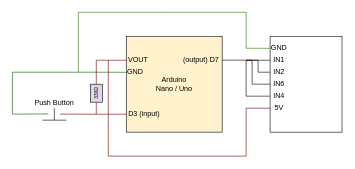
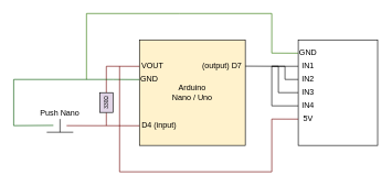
  <mxCell id="0" />
  <mxCell id="1" parent="0" />
  <mxCell id="2" value="Arduino&lt;br&gt;Nano / Uno" style="rounded=0;whiteSpace=wrap;html=1;fillColor=#fff2cc;" parent="1" vertex="1"><mxGeometry x="210" y="60" width="160" height="160" as="geometry" /></mxCell>
  <mxCell id="3" value="VOUT" style="text;html=1;strokeColor=none;fillColor=none;align=center;verticalAlign=middle;whiteSpace=wrap;rounded=0;" parent="1" vertex="1"><mxGeometry x="210" y="90" width="40" height="20" as="geometry" /></mxCell>
  <mxCell id="4" value="GND" style="text;html=1;strokeColor=none;fillColor=none;align=center;verticalAlign=middle;whiteSpace=wrap;rounded=0;" parent="1" vertex="1"><mxGeometry x="210" y="110" width="30" height="20" as="geometry" /></mxCell>
  <mxCell id="5" value="" style="endArrow=none;html=1;exitX=-0.006;exitY=0.144;exitDx=0;exitDy=0;exitPerimeter=0;fillColor=#008a00;strokeColor=#005700;rounded=0;" parent="1" edge="1"><mxGeometry width="50" height="50" relative="1" as="geometry"><mxPoint x="210" y="120.16" as="sourcePoint" /><mxPoint x="170" y="120" as="targetPoint" /></mxGeometry></mxCell>
- <mxCell id="6" value="D3 (input)" style="text;html=1;strokeColor=none;fillColor=none;align=center;verticalAlign=middle;whiteSpace=wrap;rounded=0;" parent="1" vertex="1"><mxGeometry x="210" y="180" width="60" height="20" as="geometry" /></mxCell>
+ <mxCell id="6" value="D4 (input)" style="text;html=1;strokeColor=none;fillColor=none;align=center;verticalAlign=middle;whiteSpace=wrap;rounded=0;" parent="1" vertex="1"><mxGeometry x="210" y="180" width="60" height="20" as="geometry" /></mxCell>
  <mxCell id="7" value="" style="endArrow=none;html=1;exitX=-0.006;exitY=0.144;exitDx=0;exitDy=0;exitPerimeter=0;fillColor=#a20025;strokeColor=#6F0000;" parent="1" edge="1"><mxGeometry width="50" height="50" relative="1" as="geometry"><mxPoint x="210" y="190.16" as="sourcePoint" /><mxPoint x="100" y="190" as="targetPoint" /></mxGeometry></mxCell>
  <mxCell id="8" value="" style="endArrow=none;html=1;exitX=-0.006;exitY=0.144;exitDx=0;exitDy=0;exitPerimeter=0;fillColor=#a20025;strokeColor=#6F0000;entryX=0.5;entryY=0;entryDx=0;entryDy=0;rounded=0;" parent="1" target="29" edge="1"><mxGeometry width="50" height="50" relative="1" as="geometry"><mxPoint x="210" y="100.08" as="sourcePoint" /><mxPoint x="170" y="99.92" as="targetPoint" /><Array as="points"><mxPoint x="160" y="100" /></Array></mxGeometry></mxCell>
  <mxCell id="9" value="" style="endArrow=none;html=1;exitX=-0.006;exitY=0.144;exitDx=0;exitDy=0;exitPerimeter=0;" parent="1" edge="1"><mxGeometry width="50" height="50" relative="1" as="geometry"><mxPoint x="410" y="99.94" as="sourcePoint" /><mxPoint x="370" y="99.78" as="targetPoint" /></mxGeometry></mxCell>
  <mxCell id="10" value="(output) D7" style="text;html=1;strokeColor=none;fillColor=none;align=center;verticalAlign=middle;whiteSpace=wrap;rounded=0;" parent="1" vertex="1"><mxGeometry x="300" y="90" width="70" height="20" as="geometry" /></mxCell>
  <mxCell id="11" value="" style="rounded=0;whiteSpace=wrap;html=1;" parent="1" vertex="1"><mxGeometry x="450" y="60" width="120" height="160" as="geometry" /></mxCell>
  <mxCell id="12" value="" style="endArrow=none;html=1;" parent="1" edge="1"><mxGeometry width="50" height="50" relative="1" as="geometry"><mxPoint x="450" y="100" as="sourcePoint" /><mxPoint x="410" y="100" as="targetPoint" /></mxGeometry></mxCell>
  <mxCell id="13" value="" style="endArrow=none;html=1;rounded=0;" parent="1" edge="1"><mxGeometry width="50" height="50" relative="1" as="geometry"><mxPoint x="450" y="120" as="sourcePoint" /><mxPoint x="410" y="100" as="targetPoint" /><Array as="points"><mxPoint x="450" y="120" /><mxPoint x="430" y="120" /><mxPoint x="430" y="100" /></Array></mxGeometry></mxCell>
  <mxCell id="14" value="" style="endArrow=none;html=1;rounded=0;" parent="1" edge="1"><mxGeometry width="50" height="50" relative="1" as="geometry"><mxPoint x="450" y="140" as="sourcePoint" /><mxPoint x="410" y="100" as="targetPoint" /><Array as="points"><mxPoint x="420" y="140" /><mxPoint x="420" y="100" /></Array></mxGeometry></mxCell>
  <mxCell id="15" value="" style="endArrow=none;html=1;rounded=0;" parent="1" edge="1"><mxGeometry width="50" height="50" relative="1" as="geometry"><mxPoint x="450" y="160" as="sourcePoint" /><mxPoint x="410" y="100" as="targetPoint" /><Array as="points"><mxPoint x="410" y="160" /></Array></mxGeometry></mxCell>
  <mxCell id="16" value="IN1" style="text;html=1;strokeColor=none;fillColor=none;align=center;verticalAlign=middle;whiteSpace=wrap;rounded=0;" parent="1" vertex="1"><mxGeometry x="450" y="90" width="30" height="20" as="geometry" /></mxCell>
  <mxCell id="17" value="IN2" style="text;html=1;strokeColor=none;fillColor=none;align=center;verticalAlign=middle;whiteSpace=wrap;rounded=0;" parent="1" vertex="1"><mxGeometry x="450" y="110" width="30" height="20" as="geometry" /></mxCell>
- <mxCell id="18" value="IN6" style="text;html=1;strokeColor=none;fillColor=none;align=center;verticalAlign=middle;whiteSpace=wrap;rounded=0;" parent="1" vertex="1"><mxGeometry x="450" y="130" width="30" height="17.5" as="geometry" /></mxCell>
+ <mxCell id="18" value="IN3" style="text;html=1;strokeColor=none;fillColor=none;align=center;verticalAlign=middle;whiteSpace=wrap;rounded=0;" parent="1" vertex="1"><mxGeometry x="450" y="130" width="30" height="17.5" as="geometry" /></mxCell>
  <mxCell id="19" value="IN4" style="text;html=1;strokeColor=none;fillColor=none;align=center;verticalAlign=middle;whiteSpace=wrap;rounded=0;" parent="1" vertex="1"><mxGeometry x="450" y="150" width="30" height="20" as="geometry" /></mxCell>
  <mxCell id="20" value="5V" style="text;html=1;strokeColor=none;fillColor=none;align=center;verticalAlign=middle;whiteSpace=wrap;rounded=0;" parent="1" vertex="1"><mxGeometry x="450" y="170" width="30" height="20" as="geometry" /></mxCell>
  <mxCell id="21" value="GND" style="text;html=1;strokeColor=none;fillColor=none;align=center;verticalAlign=middle;whiteSpace=wrap;rounded=0;" parent="1" vertex="1"><mxGeometry x="450" y="70" width="30" height="20" as="geometry" /></mxCell>
  <mxCell id="22" value="" style="endArrow=none;html=1;exitX=-0.006;exitY=0.144;exitDx=0;exitDy=0;exitPerimeter=0;fillColor=#60a917;strokeColor=#2D7600;rounded=0;" parent="1" edge="1"><mxGeometry width="50" height="50" relative="1" as="geometry"><mxPoint x="450" y="80.16" as="sourcePoint" /><mxPoint x="130" y="120" as="targetPoint" /><Array as="points"><mxPoint x="410" y="80" /><mxPoint x="410" y="20" /><mxPoint x="270" y="20" /><mxPoint x="130" y="20" /></Array></mxGeometry></mxCell>
  <mxCell id="23" value="" style="endArrow=none;html=1;exitX=-0.006;exitY=0.144;exitDx=0;exitDy=0;exitPerimeter=0;fillColor=#a20025;strokeColor=#6F0000;rounded=0;" parent="1" edge="1"><mxGeometry width="50" height="50" relative="1" as="geometry"><mxPoint x="450" y="180.08" as="sourcePoint" /><mxPoint x="180" y="100" as="targetPoint" /><Array as="points"><mxPoint x="410" y="180" /><mxPoint x="410" y="260" /><mxPoint x="180" y="260" /></Array></mxGeometry></mxCell>
  <mxCell id="24" value="" style="endArrow=none;html=1;rounded=0;fillColor=#008a00;strokeColor=#005700;" parent="1" edge="1"><mxGeometry width="50" height="50" relative="1" as="geometry"><mxPoint x="170" y="120" as="sourcePoint" /><mxPoint x="80" y="189.63" as="targetPoint" /><Array as="points"><mxPoint x="20" y="120" /><mxPoint x="20" y="190" /></Array></mxGeometry></mxCell>
  <mxCell id="25" value="" style="endArrow=none;html=1;rounded=0;" parent="1" edge="1"><mxGeometry width="50" height="50" relative="1" as="geometry"><mxPoint x="70" y="200" as="sourcePoint" /><mxPoint x="110" y="200" as="targetPoint" /></mxGeometry></mxCell>
  <mxCell id="26" value="" style="endArrow=none;html=1;rounded=0;" parent="1" edge="1"><mxGeometry width="50" height="50" relative="1" as="geometry"><mxPoint x="90" y="200" as="sourcePoint" /><mxPoint x="90" y="180" as="targetPoint" /></mxGeometry></mxCell>
- <mxCell id="27" value="Push Button" style="text;html=1;strokeColor=none;fillColor=none;align=center;verticalAlign=middle;whiteSpace=wrap;rounded=0;" parent="1" vertex="1"><mxGeometry x="50" y="162.5" width="80" height="17.5" as="geometry" /></mxCell>
+ <mxCell id="27" value="Push Nano" style="text;html=1;strokeColor=none;fillColor=none;align=center;verticalAlign=middle;whiteSpace=wrap;rounded=0;" parent="1" vertex="1"><mxGeometry x="50" y="162.5" width="80" height="17.5" as="geometry" /></mxCell>
  <mxCell id="28" value="" style="endArrow=none;html=1;rounded=0;fontSize=8;entryX=0.5;entryY=1;entryDx=0;entryDy=0;fillColor=#a20025;strokeColor=#6F0000;" parent="1" target="29" edge="1"><mxGeometry width="50" height="50" relative="1" as="geometry"><mxPoint x="160" y="190" as="sourcePoint" /><mxPoint x="210" y="140" as="targetPoint" /></mxGeometry></mxCell>
  <mxCell id="29" value="330Ω" style="rounded=0;whiteSpace=wrap;html=1;horizontal=0;fontSize=8;fillColor=#e1d5e7;" parent="1" vertex="1"><mxGeometry x="150" y="140" width="20" height="30" as="geometry" /></mxCell>
